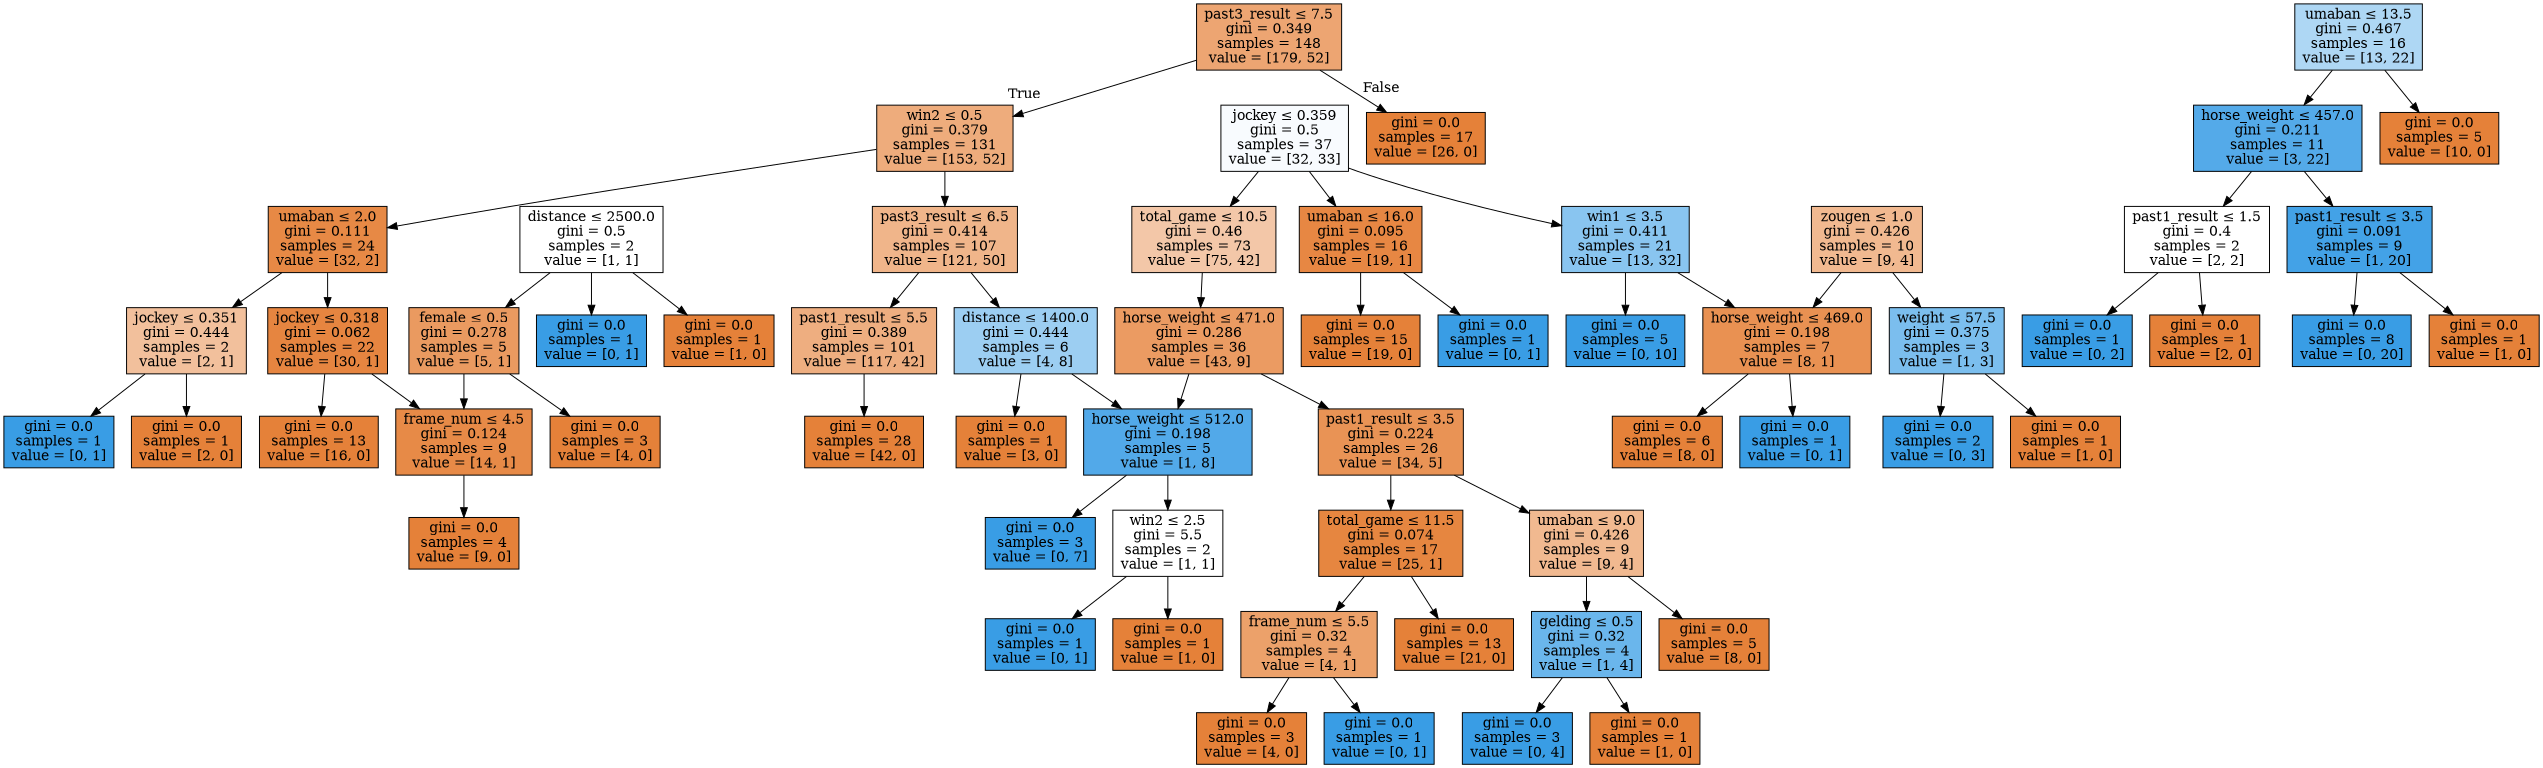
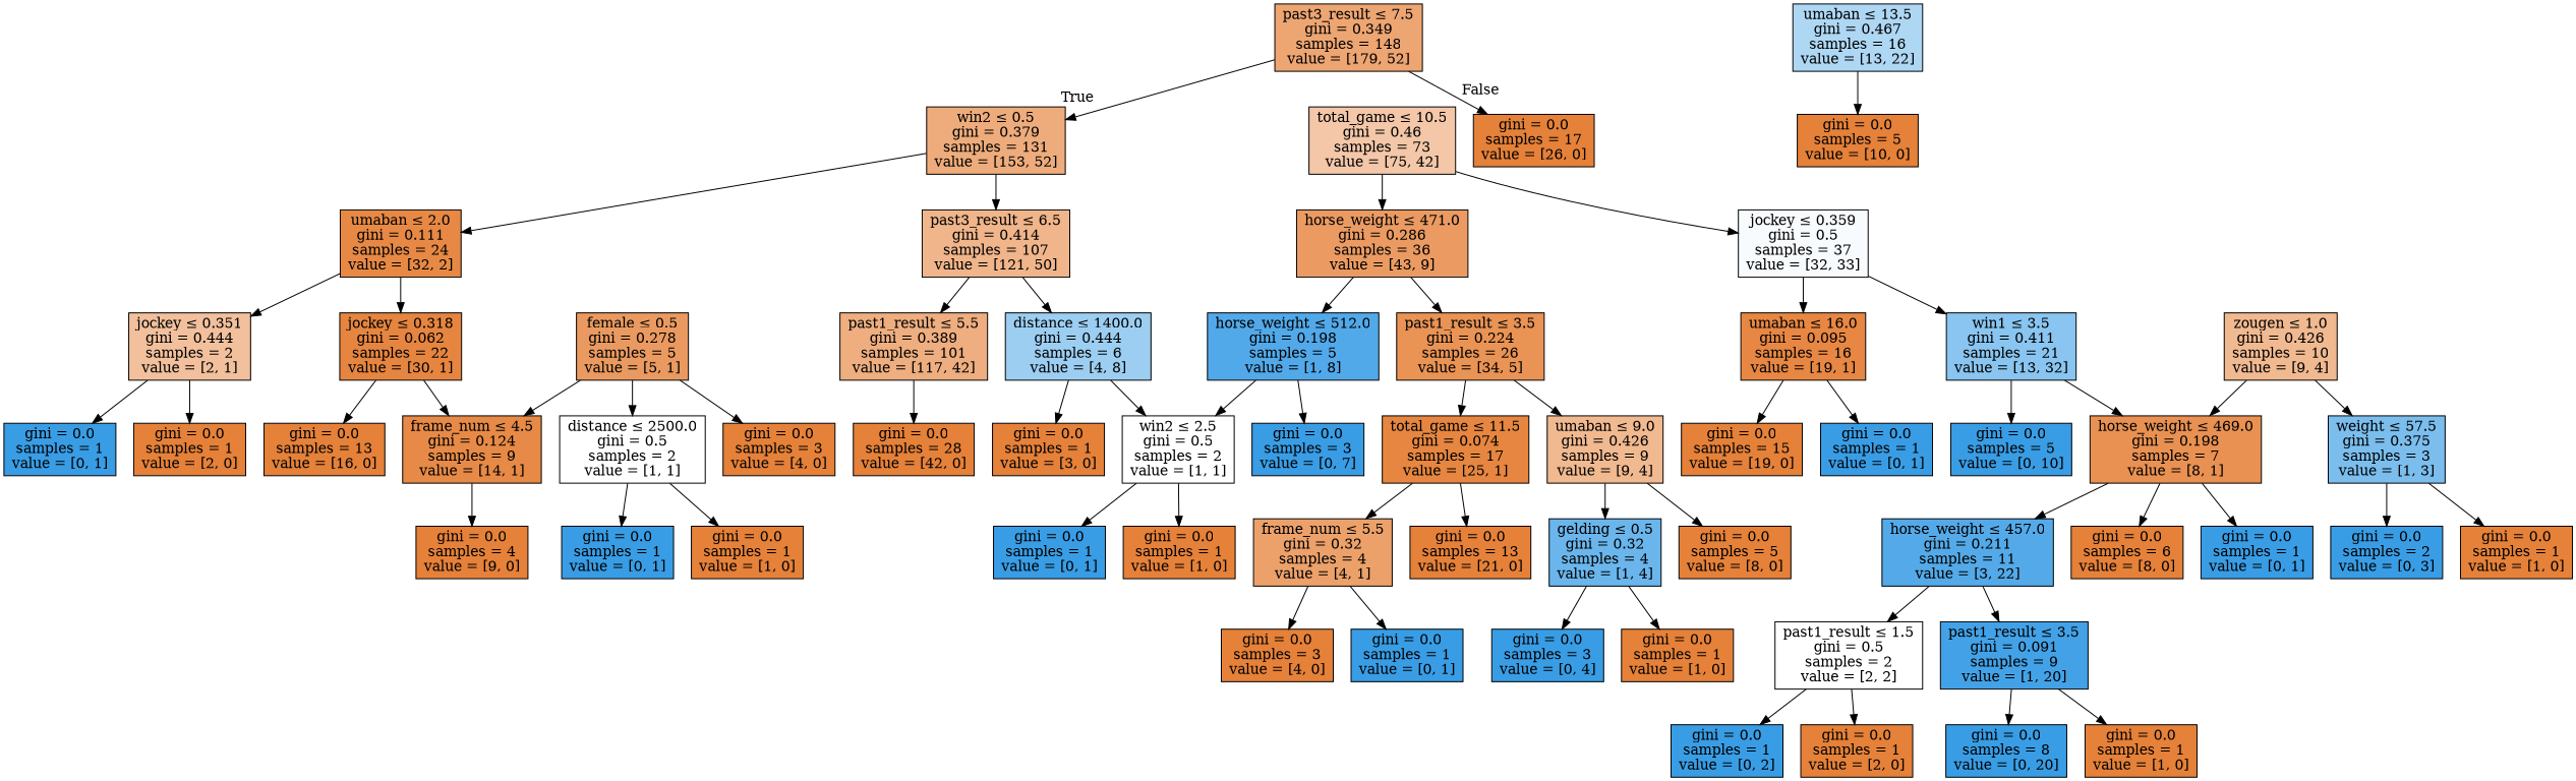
  digraph {
    fontname="DejaVu Serif"
    node [color=black fillcolor="#e58139ff" fontname="DejaVu Serif" shape=box style=filled]
    edge [fontname="DejaVu Serif"]
    n1 [fillcolor="#e58139b5" label=<past3_result &le; 7.5<br/>gini = 0.349<br/>samples = 148<br/>value = [179, 52]>]
    n2 [fillcolor="#e58139a8" label=<win2 &le; 0.5<br/>gini = 0.379<br/>samples = 131<br/>value = [153, 52]>]
    n3 [label=<gini = 0.0<br/>samples = 17<br/>value = [26, 0]>]
    n4 [fillcolor="#e58139ef" label=<umaban &le; 2.0<br/>gini = 0.111<br/>samples = 24<br/>value = [32, 2]>]
    n5 [fillcolor="#e5813996" label=<past3_result &le; 6.5<br/>gini = 0.414<br/>samples = 107<br/>value = [121, 50]>]
    n6 [fillcolor="#e581397f" label=<jockey &le; 0.351<br/>gini = 0.444<br/>samples = 2<br/>value = [2, 1]>]
    n7 [fillcolor="#e58139f6" label=<jockey &le; 0.318<br/>gini = 0.062<br/>samples = 22<br/>value = [30, 1]>]
    n8 [fillcolor="#e58139a3" label=<past1_result &le; 5.5<br/>gini = 0.389<br/>samples = 101<br/>value = [117, 42]>]
    n9 [fillcolor="#399de57f" label=<distance &le; 1400.0<br/>gini = 0.444<br/>samples = 6<br/>value = [4, 8]>]
    n10 [fillcolor="#399de5ff" label=<gini = 0.0<br/>samples = 1<br/>value = [0, 1]>]
    n11 [label=<gini = 0.0<br/>samples = 1<br/>value = [2, 0]>]
    n12 [label=<gini = 0.0<br/>samples = 13<br/>value = [16, 0]>]
    n13 [fillcolor="#e58139ed" label=<frame_num &le; 4.5<br/>gini = 0.124<br/>samples = 9<br/>value = [14, 1]>]
    n14 [label=<gini = 0.0<br/>samples = 4<br/>value = [9, 0]>]
    n15 [fillcolor="#e58139cc" label=<female &le; 0.5<br/>gini = 0.278<br/>samples = 5<br/>value = [5, 1]>]
    n16 [fillcolor="#e5813900" label=<distance &le; 2500.0<br/>gini = 0.5<br/>samples = 2<br/>value = [1, 1]>]
    n17 [label=<gini = 0.0<br/>samples = 3<br/>value = [4, 0]>]
    n18 [fillcolor="#399de5ff" label=<gini = 0.0<br/>samples = 1<br/>value = [0, 1]>]
    n19 [label=<gini = 0.0<br/>samples = 1<br/>value = [1, 0]>]
    n20 [label=<gini = 0.0<br/>samples = 28<br/>value = [42, 0]>]
    n21 [label=<gini = 0.0<br/>samples = 1<br/>value = [3, 0]>]
    n22 [fillcolor="#399de5df" label=<horse_weight &le; 512.0<br/>gini = 0.198<br/>samples = 5<br/>value = [1, 8]>]
    n23 [fillcolor="#e5813970" label=<total_game &le; 10.5<br/>gini = 0.46<br/>samples = 73<br/>value = [75, 42]>]
    n24 [fillcolor="#399de508" label=<jockey &le; 0.359<br/>gini = 0.5<br/>samples = 37<br/>value = [32, 33]>]
    n25 [fillcolor="#e58139ca" label=<horse_weight &le; 471.0<br/>gini = 0.286<br/>samples = 36<br/>value = [43, 9]>]
    n26 [fillcolor="#e58139f2" label=<umaban &le; 16.0<br/>gini = 0.095<br/>samples = 16<br/>value = [19, 1]>]
    n27 [fillcolor="#399de597" label=<win1 &le; 3.5<br/>gini = 0.411<br/>samples = 21<br/>value = [13, 32]>]
    n28 [fillcolor="#e58139da" label=<past1_result &le; 3.5<br/>gini = 0.224<br/>samples = 26<br/>value = [34, 5]>]
    n29 [label=<gini = 0.0<br/>samples = 15<br/>value = [19, 0]>]
    n30 [fillcolor="#399de5ff" label=<gini = 0.0<br/>samples = 1<br/>value = [0, 1]>]
    n31 [fillcolor="#399de5ff" label=<gini = 0.0<br/>samples = 5<br/>value = [0, 10]>]
    n32 [fillcolor="#e58139df" label=<horse_weight &le; 469.0<br/>gini = 0.198<br/>samples = 7<br/>value = [8, 1]>]
    n33 [fillcolor="#399de568" label=<umaban &le; 13.5<br/>gini = 0.467<br/>samples = 16<br/>value = [13, 22]>]
    n34 [fillcolor="#399de5dc" label=<horse_weight &le; 457.0<br/>gini = 0.211<br/>samples = 11<br/>value = [3, 22]>]
    n35 [label=<gini = 0.0<br/>samples = 5<br/>value = [10, 0]>]
-   n36 [fillcolor="#e5813900" label=<past1_result &le; 1.5<br/>gini = 0.4<br/>samples = 2<br/>value = [2, 2]>]
+   n36 [fillcolor="#e5813900" label=<past1_result &le; 1.5<br/>gini = 0.5<br/>samples = 2<br/>value = [2, 2]>]
    n37 [fillcolor="#399de5f2" label=<past1_result &le; 3.5<br/>gini = 0.091<br/>samples = 9<br/>value = [1, 20]>]
    n38 [fillcolor="#399de5ff" label=<gini = 0.0<br/>samples = 1<br/>value = [0, 2]>]
    n39 [label=<gini = 0.0<br/>samples = 1<br/>value = [2, 0]>]
    n40 [fillcolor="#399de5ff" label=<gini = 0.0<br/>samples = 8<br/>value = [0, 20]>]
    n41 [label=<gini = 0.0<br/>samples = 1<br/>value = [1, 0]>]
    n42 [fillcolor="#e581398e" label=<zougen &le; 1.0<br/>gini = 0.426<br/>samples = 10<br/>value = [9, 4]>]
    n43 [fillcolor="#399de5aa" label=<weight &le; 57.5<br/>gini = 0.375<br/>samples = 3<br/>value = [1, 3]>]
    n44 [fillcolor="#e58139f5" label=<total_game &le; 11.5<br/>gini = 0.074<br/>samples = 17<br/>value = [25, 1]>]
    n45 [fillcolor="#e581398e" label=<umaban &le; 9.0<br/>gini = 0.426<br/>samples = 9<br/>value = [9, 4]>]
    n46 [label=<gini = 0.0<br/>samples = 6<br/>value = [8, 0]>]
    n47 [fillcolor="#399de5ff" label=<gini = 0.0<br/>samples = 1<br/>value = [0, 1]>]
    n48 [fillcolor="#399de5ff" label=<gini = 0.0<br/>samples = 2<br/>value = [0, 3]>]
    n49 [label=<gini = 0.0<br/>samples = 1<br/>value = [1, 0]>]
    n50 [fillcolor="#e58139bf" label=<frame_num &le; 5.5<br/>gini = 0.32<br/>samples = 4<br/>value = [4, 1]>]
    n51 [label=<gini = 0.0<br/>samples = 13<br/>value = [21, 0]>]
    n52 [fillcolor="#399de5bf" label=<gelding &le; 0.5<br/>gini = 0.32<br/>samples = 4<br/>value = [1, 4]>]
    n53 [label=<gini = 0.0<br/>samples = 5<br/>value = [8, 0]>]
    n54 [label=<gini = 0.0<br/>samples = 3<br/>value = [4, 0]>]
    n55 [fillcolor="#399de5ff" label=<gini = 0.0<br/>samples = 1<br/>value = [0, 1]>]
    n56 [fillcolor="#399de5ff" label=<gini = 0.0<br/>samples = 3<br/>value = [0, 4]>]
    n57 [label=<gini = 0.0<br/>samples = 1<br/>value = [1, 0]>]
    n58 [fillcolor="#399de5ff" label=<gini = 0.0<br/>samples = 3<br/>value = [0, 7]>]
-   n59 [fillcolor="#e5813900" label=<win2 &le; 2.5<br/>gini = 5.5<br/>samples = 2<br/>value = [1, 1]>]
+   n59 [fillcolor="#e5813900" label=<win2 &le; 2.5<br/>gini = 0.5<br/>samples = 2<br/>value = [1, 1]>]
    n60 [fillcolor="#399de5ff" label=<gini = 0.0<br/>samples = 1<br/>value = [0, 1]>]
    n61 [label=<gini = 0.0<br/>samples = 1<br/>value = [1, 0]>]
    n1 -> n2 [headlabel=True labelangle=45 labeldistance=2.5]
    n1 -> n3 [headlabel=False labelangle=-45 labeldistance=2.5]
    n2 -> n4
    n2 -> n5
    n4 -> n6
    n4 -> n7
    n5 -> n8
    n5 -> n9
    n6 -> n10
    n6 -> n11
    n7 -> n12
    n7 -> n13
    n8 -> n20
    n9 -> n21
-   n9 -> n22
+   n9 -> n59
    n13 -> n14
    n15 -> n13
-   n16 -> n15
+   n15 -> n16
    n15 -> n17
    n16 -> n18
    n16 -> n19
    n22 -> n58
    n22 -> n59
-   n24 -> n23
+   n23 -> n24
    n23 -> n25
    n24 -> n26
    n24 -> n27
    n25 -> n22
    n25 -> n28
    n26 -> n29
    n26 -> n30
    n27 -> n31
    n27 -> n32
    n28 -> n44
    n28 -> n45
    n32 -> n46
    n32 -> n47
-   n33 -> n34
+   n32 -> n34
    n33 -> n35
    n34 -> n36
    n34 -> n37
    n36 -> n38
    n36 -> n39
    n37 -> n40
    n37 -> n41
    n42 -> n32
    n42 -> n43
    n43 -> n48
    n43 -> n49
    n44 -> n50
    n44 -> n51
    n45 -> n52
    n45 -> n53
    n50 -> n54
    n50 -> n55
    n52 -> n56
    n52 -> n57
    n59 -> n60
    n59 -> n61
  }
